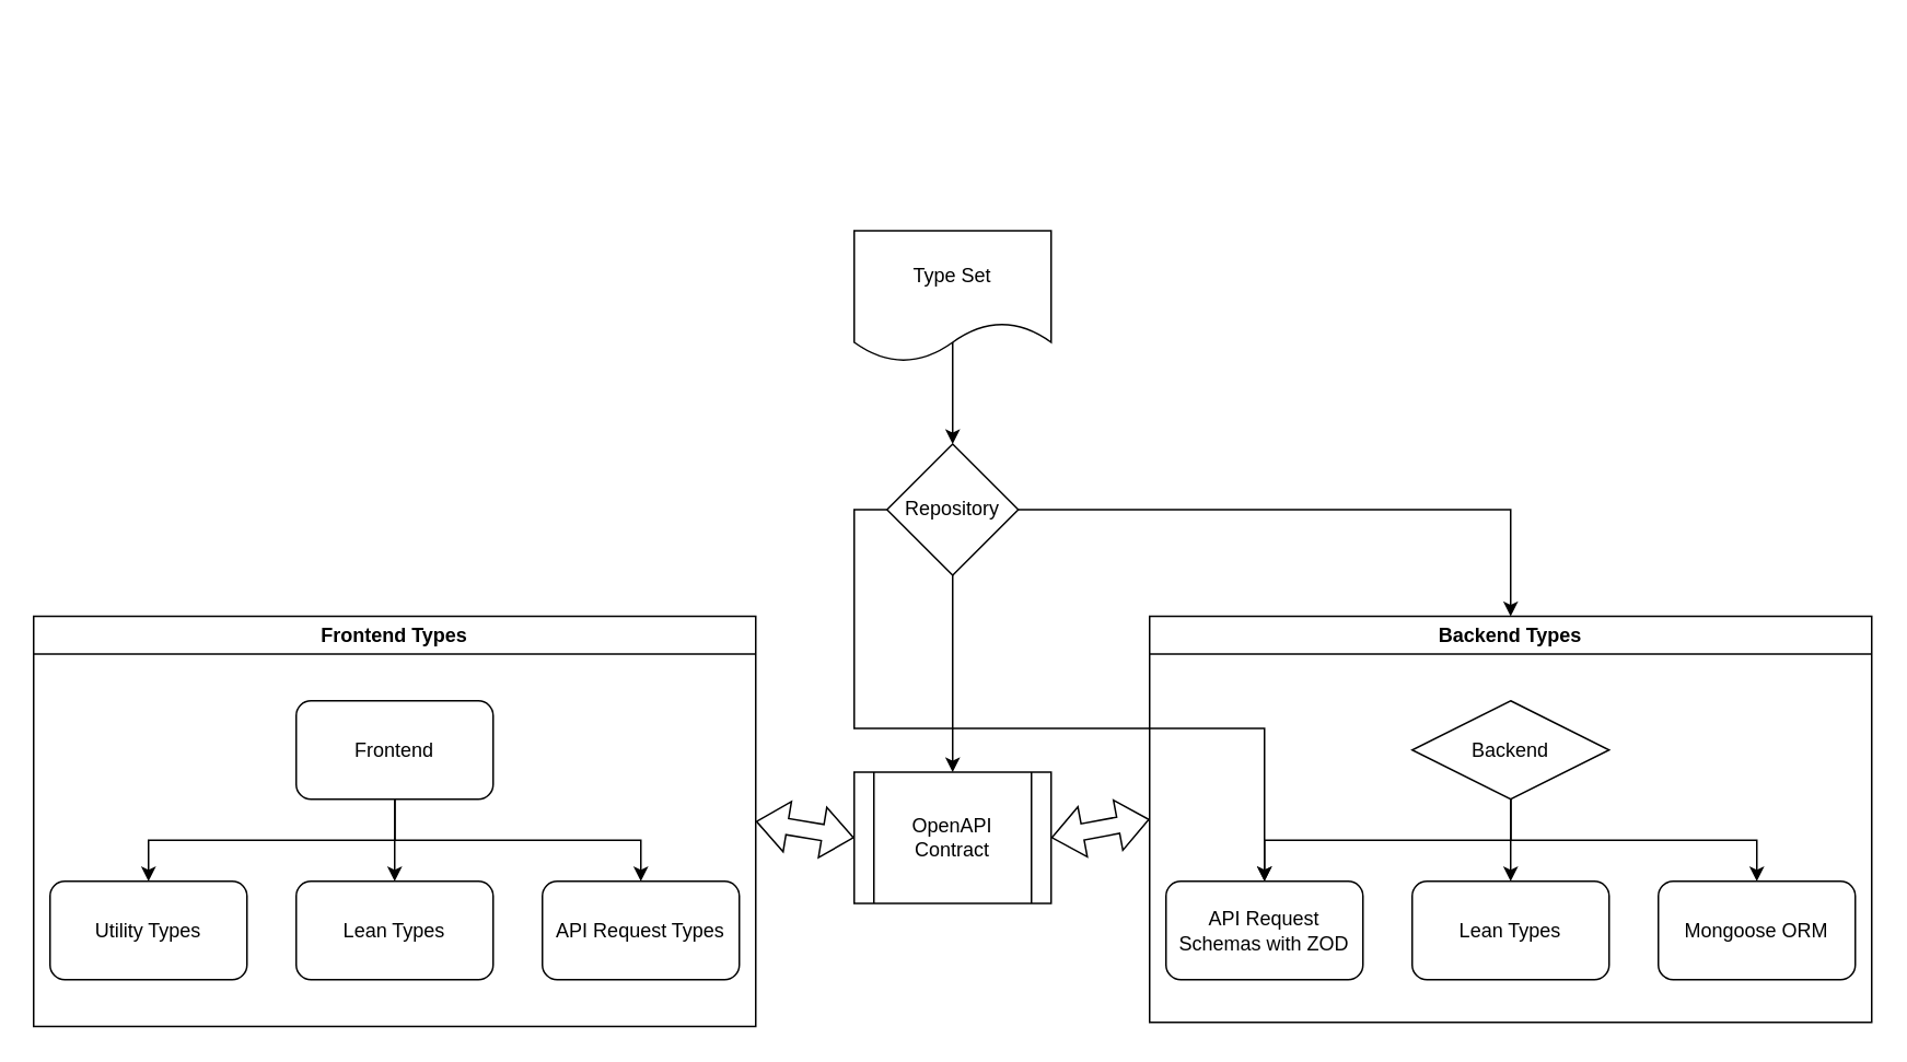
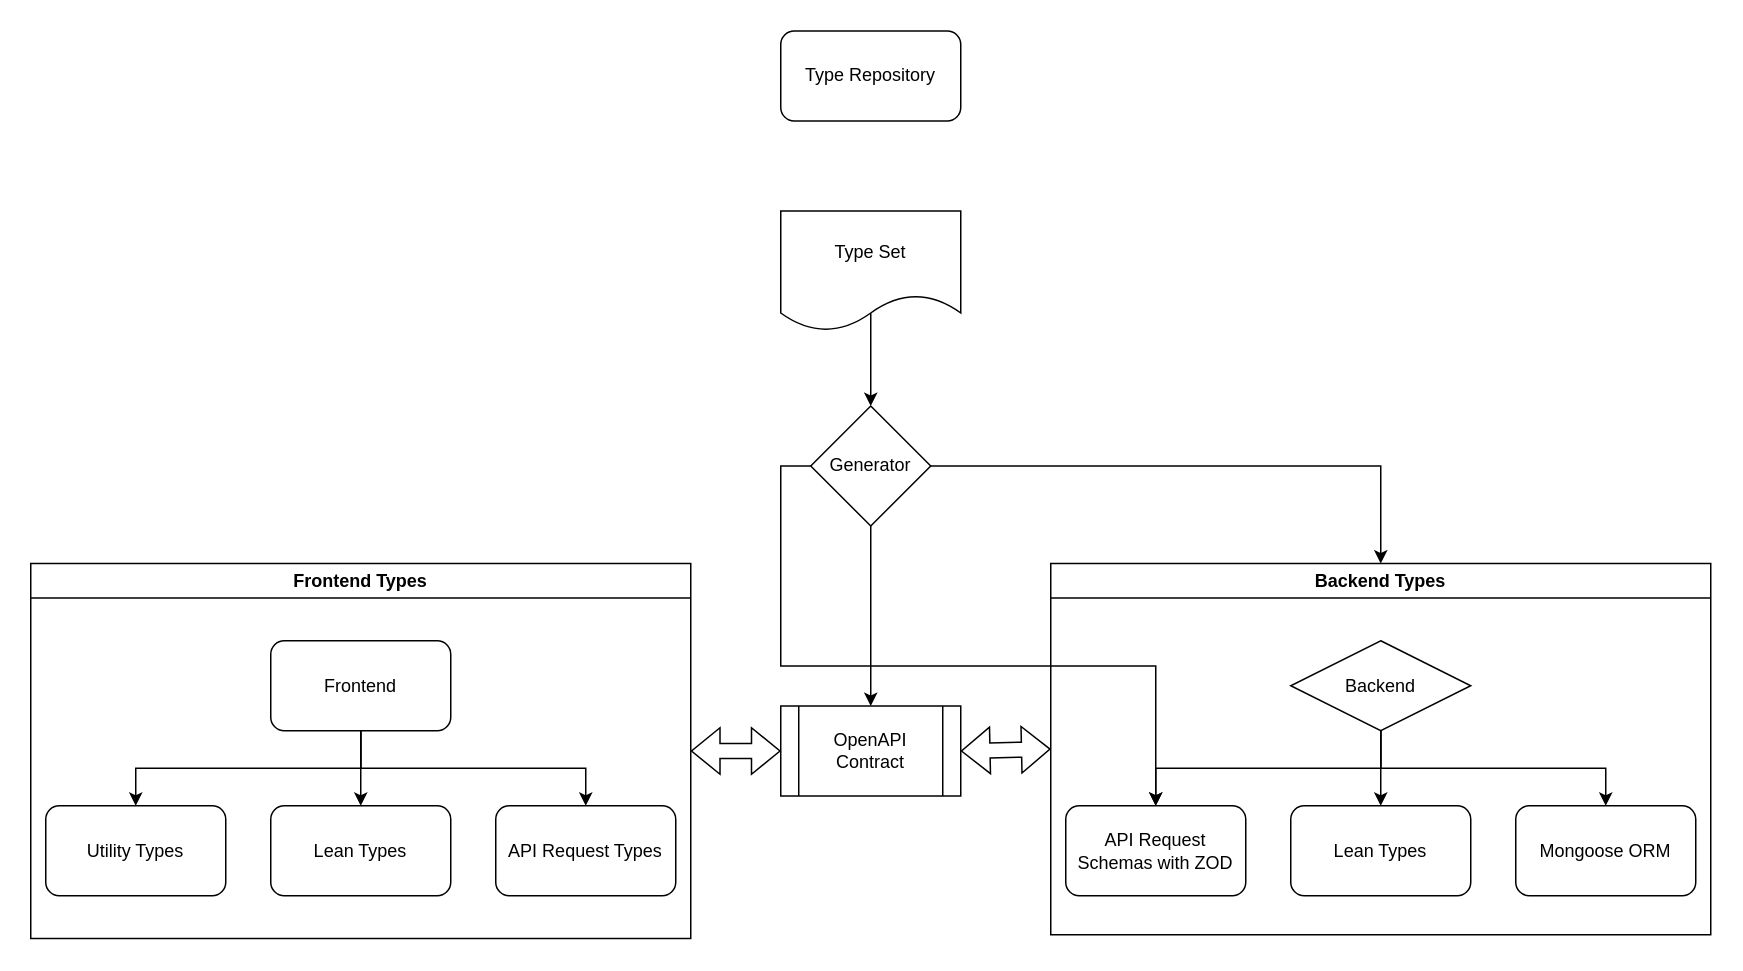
  <mxCell id="0" />
  <mxCell id="1" parent="0" />
- <mxCell id="3" value="OpenAPI Contract" style="shape=process;whiteSpace=wrap;html=1;backgroundOutline=1;" vertex="1" parent="1"><mxGeometry x="520" y="470" width="120" height="80" as="geometry" /></mxCell>
+ <mxCell id="2" value="Type Repository" style="rounded=1;whiteSpace=wrap;html=1;" vertex="1" parent="1"><mxGeometry x="520" y="20" width="120" height="60" as="geometry" /></mxCell>
+ <mxCell id="3" value="OpenAPI Contract" style="shape=process;whiteSpace=wrap;html=1;backgroundOutline=1;" vertex="1" parent="1"><mxGeometry x="520" y="470" width="120" height="60" as="geometry" /></mxCell>
  <mxCell id="4" style="edgeStyle=orthogonalEdgeStyle;rounded=0;orthogonalLoop=1;jettySize=auto;html=1;exitX=0.5;exitY=1;exitDx=0;exitDy=0;entryX=0.5;entryY=0;entryDx=0;entryDy=0;" edge="1" parent="1" source="7" target="3"><mxGeometry relative="1" as="geometry" /></mxCell>
  <mxCell id="5" style="edgeStyle=orthogonalEdgeStyle;rounded=0;orthogonalLoop=1;jettySize=auto;html=1;exitX=1;exitY=0.5;exitDx=0;exitDy=0;entryX=0.5;entryY=0;entryDx=0;entryDy=0;" edge="1" parent="1" source="7" target="18"><mxGeometry relative="1" as="geometry" /></mxCell>
  <mxCell id="6" style="edgeStyle=orthogonalEdgeStyle;rounded=0;orthogonalLoop=1;jettySize=auto;html=1;exitX=0;exitY=0.5;exitDx=0;exitDy=0;" edge="1" parent="1" source="7" target="21"><mxGeometry relative="1" as="geometry" /></mxCell>
- <mxCell id="7" value="Repository" style="rhombus;whiteSpace=wrap;html=1;" vertex="1" parent="1"><mxGeometry x="540" y="270" width="80" height="80" as="geometry" /></mxCell>
+ <mxCell id="7" value="Generator" style="rhombus;whiteSpace=wrap;html=1;" vertex="1" parent="1"><mxGeometry x="540" y="270" width="80" height="80" as="geometry" /></mxCell>
  <mxCell id="8" value="Type Set" style="shape=document;whiteSpace=wrap;html=1;boundedLbl=1;" vertex="1" parent="1"><mxGeometry x="520" y="140" width="120" height="80" as="geometry" /></mxCell>
  <mxCell id="9" style="edgeStyle=orthogonalEdgeStyle;rounded=0;orthogonalLoop=1;jettySize=auto;html=1;exitX=0.5;exitY=0;exitDx=0;exitDy=0;entryX=0.5;entryY=0.85;entryDx=0;entryDy=0;entryPerimeter=0;startArrow=classic;startFill=1;endArrow=none;endFill=0;" edge="1" parent="1" source="7" target="8"><mxGeometry relative="1" as="geometry" /></mxCell>
  <mxCell id="10" value="Frontend Types" style="swimlane;whiteSpace=wrap;html=1;" vertex="1" parent="1"><mxGeometry x="20" y="375" width="440" height="250" as="geometry" /></mxCell>
  <mxCell id="11" value="API Request Types" style="rounded=1;whiteSpace=wrap;html=1;" vertex="1" parent="10"><mxGeometry x="310" y="161.5" width="120" height="60" as="geometry" /></mxCell>
  <mxCell id="12" value="Lean Types" style="rounded=1;whiteSpace=wrap;html=1;" vertex="1" parent="10"><mxGeometry x="160" y="161.5" width="120" height="60" as="geometry" /></mxCell>
  <mxCell id="13" value="Frontend" style="rounded=1;whiteSpace=wrap;html=1;" vertex="1" parent="10"><mxGeometry x="160" y="51.5" width="120" height="60" as="geometry" /></mxCell>
  <mxCell id="14" value="Utility Types" style="rounded=1;whiteSpace=wrap;html=1;" vertex="1" parent="10"><mxGeometry x="10" y="161.5" width="120" height="60" as="geometry" /></mxCell>
  <mxCell id="15" style="edgeStyle=orthogonalEdgeStyle;rounded=0;orthogonalLoop=1;jettySize=auto;html=1;exitX=0.5;exitY=1;exitDx=0;exitDy=0;entryX=0.5;entryY=0;entryDx=0;entryDy=0;" edge="1" parent="10" source="13" target="14"><mxGeometry relative="1" as="geometry" /></mxCell>
  <mxCell id="16" style="edgeStyle=orthogonalEdgeStyle;rounded=0;orthogonalLoop=1;jettySize=auto;html=1;exitX=0.5;exitY=1;exitDx=0;exitDy=0;entryX=0.5;entryY=0;entryDx=0;entryDy=0;" edge="1" parent="10" source="13" target="11"><mxGeometry relative="1" as="geometry" /></mxCell>
  <mxCell id="17" style="edgeStyle=orthogonalEdgeStyle;rounded=0;orthogonalLoop=1;jettySize=auto;html=1;exitX=0.5;exitY=1;exitDx=0;exitDy=0;entryX=0.5;entryY=0;entryDx=0;entryDy=0;" edge="1" parent="10" source="13" target="12"><mxGeometry relative="1" as="geometry" /></mxCell>
  <mxCell id="18" value="Backend Types" style="swimlane;whiteSpace=wrap;html=1;" vertex="1" parent="1"><mxGeometry x="700" y="375" width="440" height="247.5" as="geometry" /></mxCell>
  <mxCell id="19" value="Mongoose ORM" style="rounded=1;whiteSpace=wrap;html=1;" vertex="1" parent="18"><mxGeometry x="310" y="161.5" width="120" height="60" as="geometry" /></mxCell>
  <mxCell id="20" value="Lean Types" style="rounded=1;whiteSpace=wrap;html=1;" vertex="1" parent="18"><mxGeometry x="160" y="161.5" width="120" height="60" as="geometry" /></mxCell>
  <mxCell id="21" value="API Request Schemas with ZOD" style="rounded=1;whiteSpace=wrap;html=1;" vertex="1" parent="18"><mxGeometry x="10" y="161.5" width="120" height="60" as="geometry" /></mxCell>
  <mxCell id="22" value="Backend" style="rhombus;whiteSpace=wrap;html=1;" vertex="1" parent="18"><mxGeometry x="160" y="51.5" width="120" height="60" as="geometry" /></mxCell>
  <mxCell id="23" style="edgeStyle=orthogonalEdgeStyle;rounded=0;orthogonalLoop=1;jettySize=auto;html=1;exitX=0.5;exitY=1;exitDx=0;exitDy=0;entryX=0.5;entryY=0;entryDx=0;entryDy=0;" edge="1" parent="18" source="22" target="21"><mxGeometry relative="1" as="geometry" /></mxCell>
  <mxCell id="24" style="edgeStyle=orthogonalEdgeStyle;rounded=0;orthogonalLoop=1;jettySize=auto;html=1;exitX=0.5;exitY=1;exitDx=0;exitDy=0;entryX=0.5;entryY=0;entryDx=0;entryDy=0;" edge="1" parent="18" source="22" target="20"><mxGeometry relative="1" as="geometry" /></mxCell>
  <mxCell id="25" style="edgeStyle=orthogonalEdgeStyle;rounded=0;orthogonalLoop=1;jettySize=auto;html=1;exitX=0.5;exitY=1;exitDx=0;exitDy=0;entryX=0.5;entryY=0;entryDx=0;entryDy=0;" edge="1" parent="18" source="22" target="19"><mxGeometry relative="1" as="geometry" /></mxCell>
  <mxCell id="26" value="" style="shape=flexArrow;endArrow=classic;startArrow=classic;html=1;rounded=0;exitX=1;exitY=0.5;exitDx=0;exitDy=0;entryX=0;entryY=0.5;entryDx=0;entryDy=0;" edge="1" parent="1" source="10" target="3"><mxGeometry width="100" height="100" relative="1" as="geometry"><mxPoint x="690" y="470" as="sourcePoint" /><mxPoint x="790" y="370" as="targetPoint" /></mxGeometry></mxCell>
  <mxCell id="27" value="" style="shape=flexArrow;endArrow=classic;startArrow=classic;html=1;rounded=0;exitX=1;exitY=0.5;exitDx=0;exitDy=0;entryX=0;entryY=0.5;entryDx=0;entryDy=0;" edge="1" parent="1" source="3" target="18"><mxGeometry width="100" height="100" relative="1" as="geometry"><mxPoint x="690" y="470" as="sourcePoint" /><mxPoint x="790" y="370" as="targetPoint" /></mxGeometry></mxCell>
